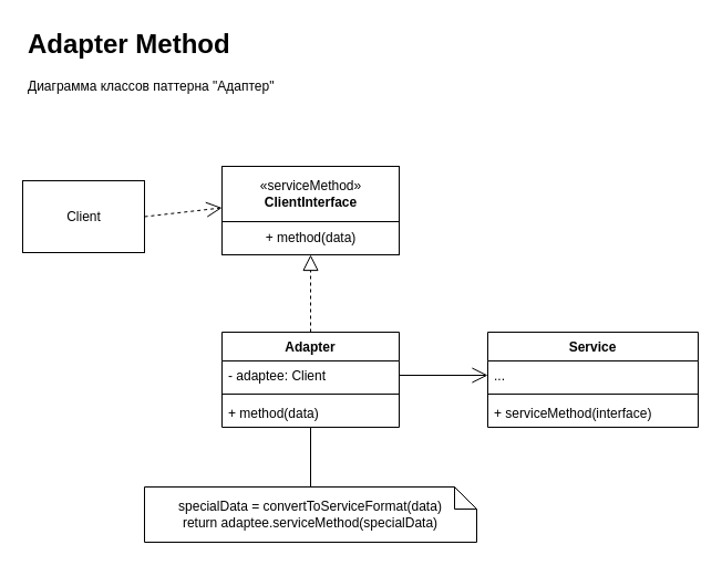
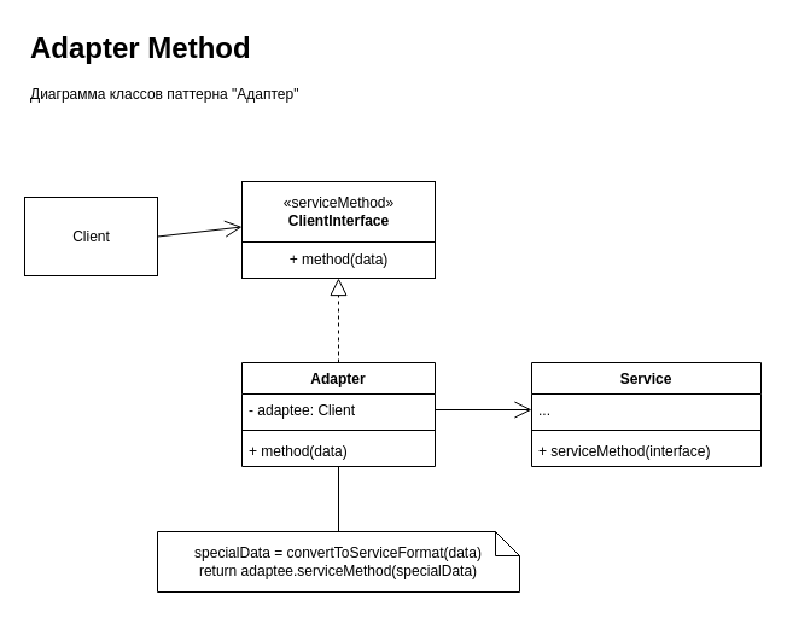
  <mxCell id="0" />
  <mxCell id="1" parent="0" />
  <mxCell id="2" value="&lt;h1&gt;Adapter Method&lt;/h1&gt;&lt;p&gt;Диаграмма классов паттерна &quot;Адаптер&quot;&lt;/p&gt;" style="text;html=1;strokeColor=none;fillColor=none;spacing=5;spacingTop=-20;whiteSpace=wrap;overflow=hidden;rounded=0;" vertex="1" parent="1"><mxGeometry x="20" y="20" width="400" height="80" as="geometry" /></mxCell>
  <mxCell id="3" value="Client" style="html=1;" vertex="1" parent="1"><mxGeometry x="20" y="163" width="110" height="65" as="geometry" /></mxCell>
  <mxCell id="4" value="" style="group" vertex="1" connectable="0" parent="1"><mxGeometry x="200" y="150" width="160" height="80" as="geometry" /></mxCell>
  <mxCell id="5" value="«serviceMethod»&lt;br&gt;&lt;b&gt;ClientInterface&lt;/b&gt;" style="html=1;" vertex="1" parent="4"><mxGeometry width="160" height="50" as="geometry" /></mxCell>
  <mxCell id="6" value="+ method(data)" style="html=1;" vertex="1" parent="4"><mxGeometry y="50" width="160" height="30" as="geometry" /></mxCell>
  <mxCell id="7" value="Adapter" style="swimlane;fontStyle=1;align=center;verticalAlign=top;childLayout=stackLayout;horizontal=1;startSize=26;horizontalStack=0;resizeParent=1;resizeParentMax=0;resizeLast=0;collapsible=1;marginBottom=0;" vertex="1" parent="1"><mxGeometry x="200" y="300" width="160" height="86" as="geometry" /></mxCell>
  <mxCell id="8" value="- adaptee: Client" style="text;strokeColor=none;fillColor=none;align=left;verticalAlign=top;spacingLeft=4;spacingRight=4;overflow=hidden;rotatable=0;points=[[0,0.5],[1,0.5]];portConstraint=eastwest;" vertex="1" parent="7"><mxGeometry y="26" width="160" height="26" as="geometry" /></mxCell>
  <mxCell id="9" value="" style="line;strokeWidth=1;fillColor=none;align=left;verticalAlign=middle;spacingTop=-1;spacingLeft=3;spacingRight=3;rotatable=0;labelPosition=right;points=[];portConstraint=eastwest;strokeColor=inherit;" vertex="1" parent="7"><mxGeometry y="52" width="160" height="8" as="geometry" /></mxCell>
  <mxCell id="10" value="+ method(data)" style="text;strokeColor=none;fillColor=none;align=left;verticalAlign=top;spacingLeft=4;spacingRight=4;overflow=hidden;rotatable=0;points=[[0,0.5],[1,0.5]];portConstraint=eastwest;" vertex="1" parent="7"><mxGeometry y="60" width="160" height="26" as="geometry" /></mxCell>
  <mxCell id="11" value="" style="endArrow=open;endFill=1;endSize=12;html=1;rounded=0;exitX=1;exitY=0.5;exitDx=0;exitDy=0;entryX=0;entryY=0.5;entryDx=0;entryDy=0;" edge="1" parent="1" source="8" target="14"><mxGeometry width="160" relative="1" as="geometry"><mxPoint x="330" y="320" as="sourcePoint" /><mxPoint x="429.04" y="334.194" as="targetPoint" /></mxGeometry></mxCell>
  <mxCell id="12" value="" style="endArrow=block;dashed=1;endFill=0;endSize=12;html=1;rounded=0;exitX=0.5;exitY=0;exitDx=0;exitDy=0;" edge="1" parent="1" source="7" target="6"><mxGeometry width="160" relative="1" as="geometry"><mxPoint x="330" y="300" as="sourcePoint" /><mxPoint x="490" y="300" as="targetPoint" /></mxGeometry></mxCell>
  <mxCell id="13" value="Service" style="swimlane;fontStyle=1;align=center;verticalAlign=top;childLayout=stackLayout;horizontal=1;startSize=26;horizontalStack=0;resizeParent=1;resizeParentMax=0;resizeLast=0;collapsible=1;marginBottom=0;" vertex="1" parent="1"><mxGeometry x="440" y="300" width="190" height="86" as="geometry" /></mxCell>
  <mxCell id="14" value="..." style="text;strokeColor=none;fillColor=none;align=left;verticalAlign=top;spacingLeft=4;spacingRight=4;overflow=hidden;rotatable=0;points=[[0,0.5],[1,0.5]];portConstraint=eastwest;" vertex="1" parent="13"><mxGeometry y="26" width="190" height="26" as="geometry" /></mxCell>
  <mxCell id="15" value="" style="line;strokeWidth=1;fillColor=none;align=left;verticalAlign=middle;spacingTop=-1;spacingLeft=3;spacingRight=3;rotatable=0;labelPosition=right;points=[];portConstraint=eastwest;strokeColor=inherit;" vertex="1" parent="13"><mxGeometry y="52" width="190" height="8" as="geometry" /></mxCell>
  <mxCell id="16" value="+ serviceMethod(interface)" style="text;strokeColor=none;fillColor=none;align=left;verticalAlign=top;spacingLeft=4;spacingRight=4;overflow=hidden;rotatable=0;points=[[0,0.5],[1,0.5]];portConstraint=eastwest;" vertex="1" parent="13"><mxGeometry y="60" width="190" height="26" as="geometry" /></mxCell>
- <mxCell id="17" value="" style="endArrow=open;endFill=1;endSize=12;html=1;rounded=0;exitX=1;exitY=0.5;exitDx=0;exitDy=0;entryX=0;entryY=0.75;entryDx=0;entryDy=0;dashed=1;" edge="1" parent="1" source="3" target="5"><mxGeometry width="160" relative="1" as="geometry"><mxPoint x="70" y="270" as="sourcePoint" /><mxPoint x="230" y="270" as="targetPoint" /></mxGeometry></mxCell>
+ <mxCell id="17" value="" style="endArrow=open;endFill=1;endSize=12;html=1;rounded=0;exitX=1;exitY=0.5;exitDx=0;exitDy=0;entryX=0;entryY=0.75;entryDx=0;entryDy=0;" edge="1" parent="1" source="3" target="5"><mxGeometry width="160" relative="1" as="geometry"><mxPoint x="70" y="270" as="sourcePoint" /><mxPoint x="230" y="270" as="targetPoint" /></mxGeometry></mxCell>
  <mxCell id="18" value="specialData = convertToServiceFormat(data)&lt;br&gt;return adaptee.serviceMethod(specialData)" style="shape=note;size=20;whiteSpace=wrap;html=1;" vertex="1" parent="1"><mxGeometry x="130" y="440" width="300" height="50" as="geometry" /></mxCell>
  <mxCell id="19" value="" style="endArrow=none;html=1;rounded=0;exitX=0.5;exitY=0;exitDx=0;exitDy=0;exitPerimeter=0;" edge="1" parent="1" source="18" target="10"><mxGeometry width="50" height="50" relative="1" as="geometry"><mxPoint x="370" y="350" as="sourcePoint" /><mxPoint x="420" y="300" as="targetPoint" /></mxGeometry></mxCell>
